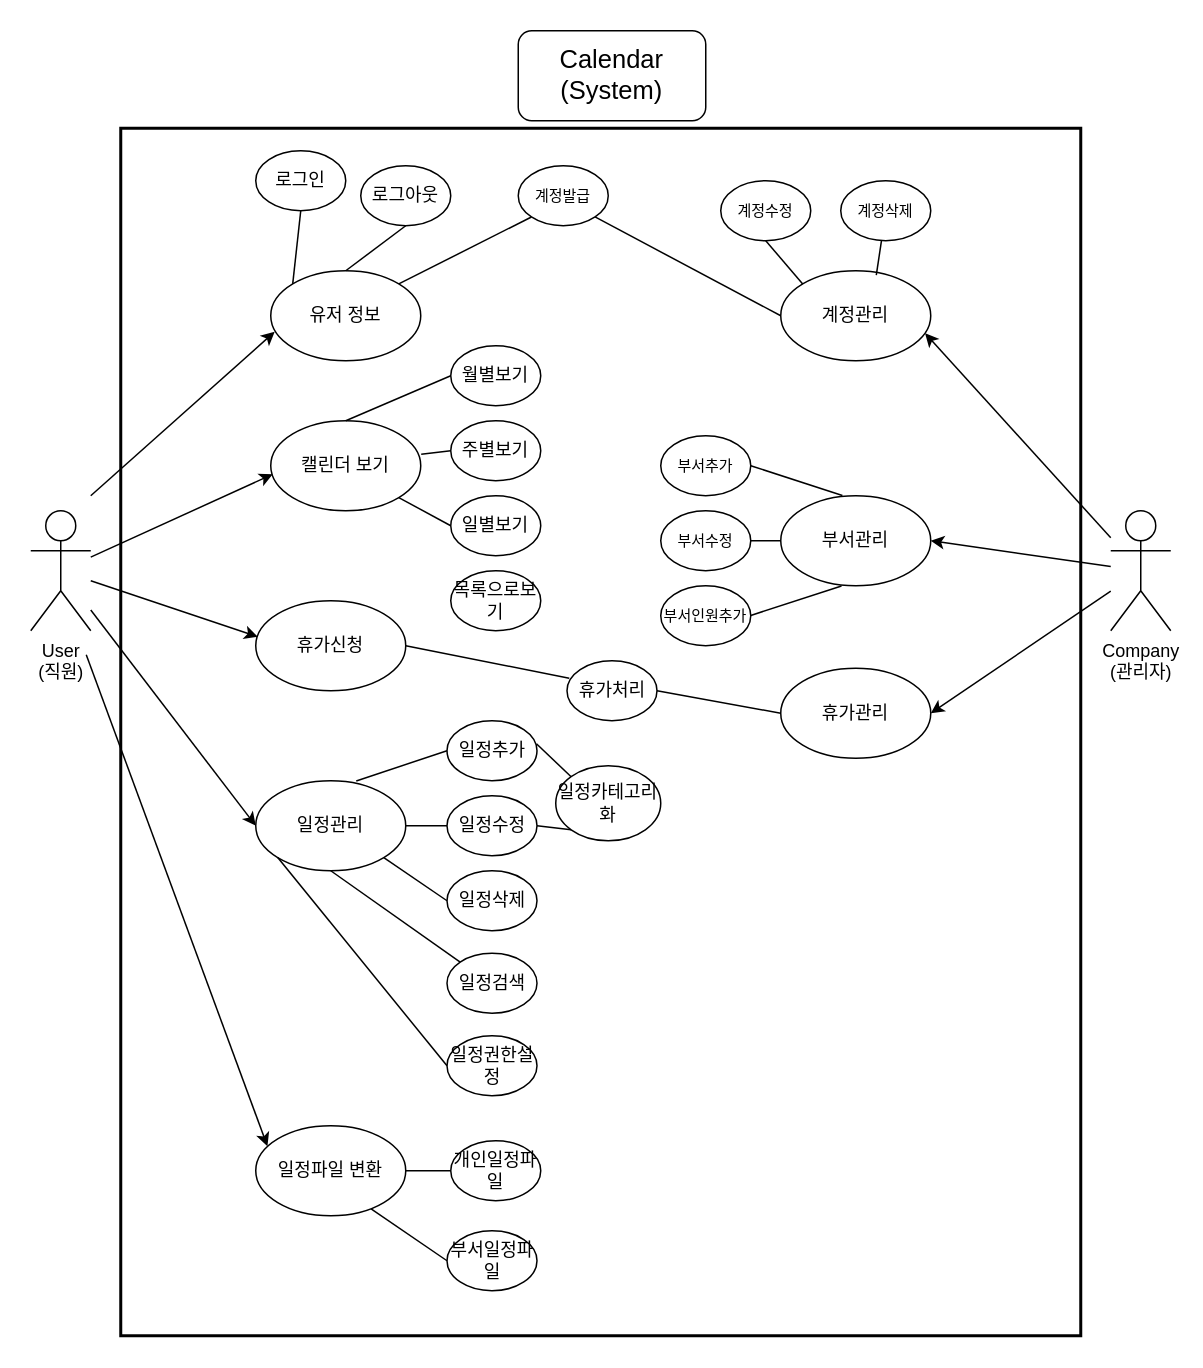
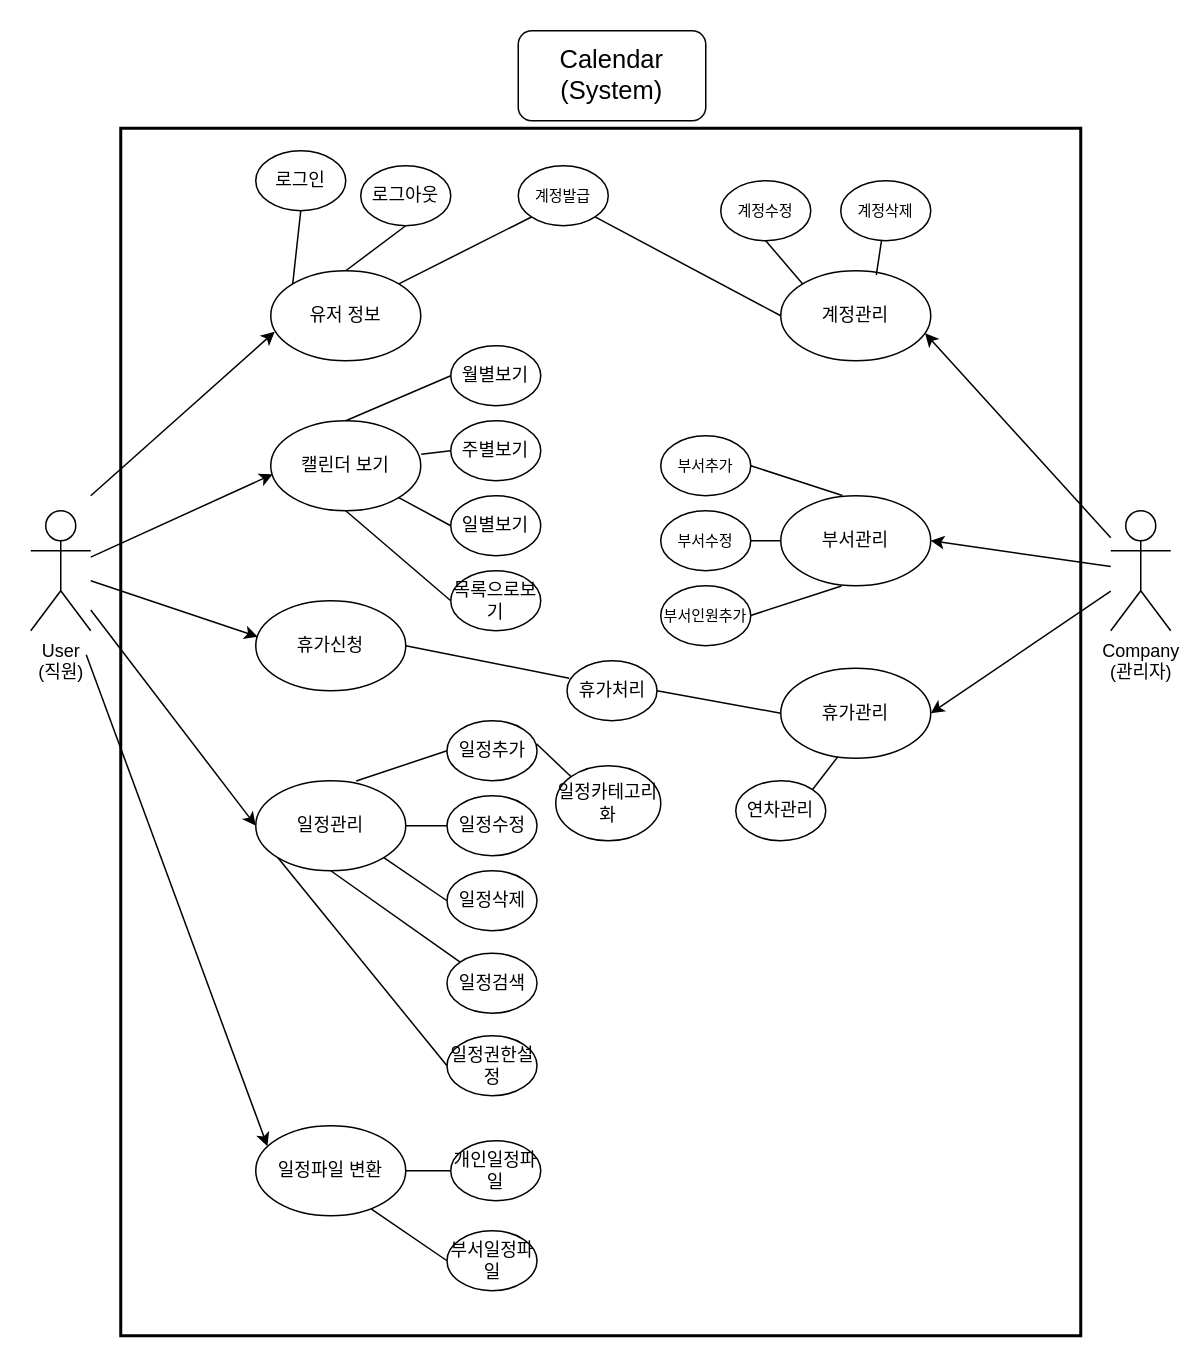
  <mxCell id="0" />
  <mxCell id="1" parent="0" />
  <mxCell id="2" value="" style="rounded=0;whiteSpace=wrap;html=1;glass=0;labelBorderColor=#f00f0f;strokeColor=default;strokeWidth=2;" parent="1" vertex="1"><mxGeometry x="80" y="85" width="640" height="805" as="geometry" /></mxCell>
  <mxCell id="3" value="User&lt;br&gt;(직원)" style="shape=umlActor;verticalLabelPosition=bottom;verticalAlign=top;html=1;outlineConnect=0;" parent="1" vertex="1"><mxGeometry x="20" y="340" width="40" height="80" as="geometry" /></mxCell>
  <mxCell id="4" value="Company&lt;br&gt;(관리자)" style="shape=umlActor;verticalLabelPosition=bottom;verticalAlign=top;html=1;outlineConnect=0;" parent="1" vertex="1"><mxGeometry x="740" y="340" width="40" height="80" as="geometry" /></mxCell>
  <mxCell id="5" value="캘린더 보기" style="ellipse;whiteSpace=wrap;html=1;" parent="1" vertex="1"><mxGeometry x="180" y="280" width="100" height="60" as="geometry" /></mxCell>
  <mxCell id="6" value="월별보기" style="ellipse;whiteSpace=wrap;html=1;" parent="1" vertex="1"><mxGeometry x="300" y="230" width="60" height="40" as="geometry" /></mxCell>
  <mxCell id="7" value="주별보기" style="ellipse;whiteSpace=wrap;html=1;" parent="1" vertex="1"><mxGeometry x="300" y="280" width="60" height="40" as="geometry" /></mxCell>
  <mxCell id="8" value="일별보기" style="ellipse;whiteSpace=wrap;html=1;" parent="1" vertex="1"><mxGeometry x="300" y="330" width="60" height="40" as="geometry" /></mxCell>
  <mxCell id="9" value="" style="endArrow=none;html=1;rounded=0;exitX=0.5;exitY=0;exitDx=0;exitDy=0;entryX=0;entryY=0.5;entryDx=0;entryDy=0;" parent="1" source="5" target="6" edge="1"><mxGeometry width="50" height="50" relative="1" as="geometry"><mxPoint x="280" y="280" as="sourcePoint" /><mxPoint x="330" y="230" as="targetPoint" /></mxGeometry></mxCell>
  <mxCell id="10" value="" style="endArrow=none;html=1;rounded=0;exitX=1.003;exitY=0.372;exitDx=0;exitDy=0;entryX=0;entryY=0.5;entryDx=0;entryDy=0;exitPerimeter=0;" parent="1" source="5" edge="1" target="7"><mxGeometry width="50" height="50" relative="1" as="geometry"><mxPoint x="280" y="360" as="sourcePoint" /><mxPoint x="300" y="300" as="targetPoint" /></mxGeometry></mxCell>
  <mxCell id="11" value="" style="endArrow=none;html=1;rounded=0;exitX=1;exitY=1;exitDx=0;exitDy=0;entryX=0;entryY=0.5;entryDx=0;entryDy=0;" parent="1" source="5" target="8" edge="1"><mxGeometry width="50" height="50" relative="1" as="geometry"><mxPoint x="280" y="410" as="sourcePoint" /><mxPoint x="330" y="360" as="targetPoint" /></mxGeometry></mxCell>
  <mxCell id="12" value="일정관리" style="ellipse;whiteSpace=wrap;html=1;" parent="1" vertex="1"><mxGeometry x="170" y="520" width="100" height="60" as="geometry" /></mxCell>
  <mxCell id="13" value="일정추가" style="ellipse;whiteSpace=wrap;html=1;" parent="1" vertex="1"><mxGeometry x="297.5" y="480" width="60" height="40" as="geometry" /></mxCell>
  <mxCell id="14" value="일정수정" style="ellipse;whiteSpace=wrap;html=1;" parent="1" vertex="1"><mxGeometry x="297.5" y="530" width="60" height="40" as="geometry" /></mxCell>
  <mxCell id="15" value="일정삭제" style="ellipse;whiteSpace=wrap;html=1;" parent="1" vertex="1"><mxGeometry x="297.5" y="580" width="60" height="40" as="geometry" /></mxCell>
  <mxCell id="16" value="" style="endArrow=none;html=1;rounded=0;exitX=0.67;exitY=0.002;exitDx=0;exitDy=0;entryX=0;entryY=0.5;entryDx=0;entryDy=0;exitPerimeter=0;" parent="1" source="12" target="13" edge="1"><mxGeometry width="50" height="50" relative="1" as="geometry"><mxPoint x="260" y="520" as="sourcePoint" /><mxPoint x="330" y="500" as="targetPoint" /></mxGeometry></mxCell>
  <mxCell id="17" value="" style="endArrow=none;html=1;rounded=0;exitX=0.5;exitY=1;exitDx=0;exitDy=0;entryX=0;entryY=0.5;entryDx=0;entryDy=0;" parent="1" target="14" edge="1"><mxGeometry width="50" height="50" relative="1" as="geometry"><mxPoint x="270" y="550" as="sourcePoint" /><mxPoint x="340" y="570" as="targetPoint" /></mxGeometry></mxCell>
  <mxCell id="18" value="일정카테고리화" style="ellipse;whiteSpace=wrap;html=1;" parent="1" vertex="1"><mxGeometry x="370" y="510" width="70" height="50" as="geometry" /></mxCell>
  <mxCell id="19" value="" style="endArrow=none;html=1;rounded=0;exitX=0.994;exitY=0.384;exitDx=0;exitDy=0;exitPerimeter=0;entryX=0;entryY=0;entryDx=0;entryDy=0;" parent="1" source="13" edge="1" target="18"><mxGeometry width="50" height="50" relative="1" as="geometry"><mxPoint x="394" y="499.58" as="sourcePoint" /><mxPoint x="410" y="507" as="targetPoint" /></mxGeometry></mxCell>
- <mxCell id="20" value="" style="endArrow=none;html=1;rounded=0;exitX=1;exitY=0.5;exitDx=0;exitDy=0;entryX=0;entryY=1;entryDx=0;entryDy=0;" parent="1" source="14" target="18" edge="1"><mxGeometry width="50" height="50" relative="1" as="geometry"><mxPoint x="404" y="481.58" as="sourcePoint" /><mxPoint x="430" y="497" as="targetPoint" /></mxGeometry></mxCell>
  <mxCell id="21" value="일정검색" style="ellipse;whiteSpace=wrap;html=1;" parent="1" vertex="1"><mxGeometry x="297.5" y="635" width="60" height="40" as="geometry" /></mxCell>
  <mxCell id="22" value="" style="endArrow=none;html=1;rounded=0;exitX=0.5;exitY=1;exitDx=0;exitDy=0;entryX=0;entryY=0;entryDx=0;entryDy=0;" parent="1" source="12" target="21" edge="1"><mxGeometry width="50" height="50" relative="1" as="geometry"><mxPoint x="280" y="705" as="sourcePoint" /><mxPoint x="330" y="655" as="targetPoint" /></mxGeometry></mxCell>
  <mxCell id="23" value="" style="endArrow=classic;html=1;rounded=0;entryX=0;entryY=0.5;entryDx=0;entryDy=0;" parent="1" target="12" edge="1" source="3"><mxGeometry width="50" height="50" relative="1" as="geometry"><mxPoint x="70" y="390" as="sourcePoint" /><mxPoint x="200" y="500" as="targetPoint" /></mxGeometry></mxCell>
  <mxCell id="24" value="Calendar&lt;br&gt;(System)" style="rounded=1;whiteSpace=wrap;html=1;fontSize=17;" parent="1" vertex="1"><mxGeometry x="345" y="20" width="125" height="60" as="geometry" /></mxCell>
  <mxCell id="25" value="유저 정보" style="ellipse;whiteSpace=wrap;html=1;" parent="1" vertex="1"><mxGeometry x="180" y="180" width="100" height="60" as="geometry" /></mxCell>
  <mxCell id="26" value="" style="endArrow=classic;html=1;rounded=0;entryX=0.026;entryY=0.678;entryDx=0;entryDy=0;entryPerimeter=0;" parent="1" target="25" edge="1"><mxGeometry width="50" height="50" relative="1" as="geometry"><mxPoint x="60" y="330" as="sourcePoint" /><mxPoint x="200" y="220" as="targetPoint" /></mxGeometry></mxCell>
  <mxCell id="27" value="로그인" style="ellipse;whiteSpace=wrap;html=1;" parent="1" vertex="1"><mxGeometry x="170" y="100" width="60" height="40" as="geometry" /></mxCell>
  <mxCell id="28" value="" style="endArrow=none;html=1;rounded=0;entryX=0.5;entryY=1;entryDx=0;entryDy=0;exitX=0;exitY=0;exitDx=0;exitDy=0;" parent="1" source="25" target="27" edge="1"><mxGeometry width="50" height="50" relative="1" as="geometry"><mxPoint x="400" y="419" as="sourcePoint" /><mxPoint x="420" y="432" as="targetPoint" /></mxGeometry></mxCell>
  <mxCell id="29" value="&lt;span style=&quot;font-size: 10px;&quot;&gt;계정발급&lt;br&gt;&lt;/span&gt;" style="ellipse;whiteSpace=wrap;html=1;" parent="1" vertex="1"><mxGeometry x="345" y="110" width="60" height="40" as="geometry" /></mxCell>
  <mxCell id="30" value="" style="endArrow=none;html=1;rounded=0;entryX=0;entryY=1;entryDx=0;entryDy=0;exitX=1;exitY=0;exitDx=0;exitDy=0;" parent="1" source="25" target="29" edge="1"><mxGeometry width="50" height="50" relative="1" as="geometry"><mxPoint x="270" y="190" as="sourcePoint" /><mxPoint x="280" y="160" as="targetPoint" /></mxGeometry></mxCell>
  <mxCell id="31" value="" style="endArrow=classic;html=1;rounded=0;entryX=0.014;entryY=0.594;entryDx=0;entryDy=0;entryPerimeter=0;" parent="1" target="5" edge="1" source="3"><mxGeometry width="50" height="50" relative="1" as="geometry"><mxPoint x="70" y="350" as="sourcePoint" /><mxPoint x="200" y="348" as="targetPoint" /></mxGeometry></mxCell>
  <mxCell id="32" value="로그아웃" style="ellipse;whiteSpace=wrap;html=1;" parent="1" vertex="1"><mxGeometry x="240" y="110" width="60" height="40" as="geometry" /></mxCell>
  <mxCell id="33" value="" style="endArrow=none;html=1;rounded=0;exitX=0.5;exitY=1;exitDx=0;exitDy=0;entryX=0.5;entryY=0;entryDx=0;entryDy=0;" parent="1" source="32" target="25" edge="1"><mxGeometry width="50" height="50" relative="1" as="geometry"><mxPoint x="419" y="421" as="sourcePoint" /><mxPoint x="439" y="434" as="targetPoint" /></mxGeometry></mxCell>
  <mxCell id="34" value="계정관리" style="ellipse;whiteSpace=wrap;html=1;" parent="1" vertex="1"><mxGeometry x="520" y="180" width="100" height="60" as="geometry" /></mxCell>
  <mxCell id="35" value="&lt;span style=&quot;font-size: 10px;&quot;&gt;계정삭제&lt;/span&gt;" style="ellipse;whiteSpace=wrap;html=1;" parent="1" vertex="1"><mxGeometry x="560" y="120" width="60" height="40" as="geometry" /></mxCell>
  <mxCell id="36" value="&lt;span style=&quot;font-size: 10px;&quot;&gt;계정수정&lt;br&gt;&lt;/span&gt;" style="ellipse;whiteSpace=wrap;html=1;" parent="1" vertex="1"><mxGeometry x="480" y="120" width="60" height="40" as="geometry" /></mxCell>
  <mxCell id="37" value="" style="endArrow=none;html=1;rounded=0;exitX=0.637;exitY=0.048;exitDx=0;exitDy=0;exitPerimeter=0;" parent="1" source="34" target="35" edge="1"><mxGeometry width="50" height="50" relative="1" as="geometry"><mxPoint x="450" y="370" as="sourcePoint" /><mxPoint x="500" y="320" as="targetPoint" /></mxGeometry></mxCell>
  <mxCell id="38" value="" style="endArrow=none;html=1;rounded=0;exitX=0;exitY=0;exitDx=0;exitDy=0;entryX=0.5;entryY=1;entryDx=0;entryDy=0;" parent="1" source="34" target="36" edge="1"><mxGeometry width="50" height="50" relative="1" as="geometry"><mxPoint x="479" y="195" as="sourcePoint" /><mxPoint x="484" y="175" as="targetPoint" /></mxGeometry></mxCell>
  <mxCell id="39" value="" style="endArrow=none;html=1;rounded=0;exitX=0;exitY=0.5;exitDx=0;exitDy=0;entryX=1;entryY=1;entryDx=0;entryDy=0;" parent="1" source="34" target="29" edge="1"><mxGeometry width="50" height="50" relative="1" as="geometry"><mxPoint x="449" y="209" as="sourcePoint" /><mxPoint x="434" y="180" as="targetPoint" /></mxGeometry></mxCell>
  <mxCell id="40" value="휴가관리" style="ellipse;whiteSpace=wrap;html=1;" parent="1" vertex="1"><mxGeometry x="520" y="445" width="100" height="60" as="geometry" /></mxCell>
  <mxCell id="41" value="" style="endArrow=classic;html=1;rounded=0;entryX=1;entryY=0.5;entryDx=0;entryDy=0;" parent="1" target="40" edge="1" source="4"><mxGeometry width="50" height="50" relative="1" as="geometry"><mxPoint x="739.7" y="440" as="sourcePoint" /><mxPoint x="579.7" y="300" as="targetPoint" /></mxGeometry></mxCell>
  <mxCell id="42" value="일정권한설정" style="ellipse;whiteSpace=wrap;html=1;" parent="1" vertex="1"><mxGeometry x="297.5" y="690" width="60" height="40" as="geometry" /></mxCell>
  <mxCell id="43" value="" style="endArrow=none;html=1;rounded=0;entryX=0;entryY=1;entryDx=0;entryDy=0;exitX=0;exitY=0.5;exitDx=0;exitDy=0;" parent="1" source="42" target="12" edge="1"><mxGeometry width="50" height="50" relative="1" as="geometry"><mxPoint x="190" y="660" as="sourcePoint" /><mxPoint x="240" y="610" as="targetPoint" /></mxGeometry></mxCell>
  <mxCell id="44" value="휴가처리" style="ellipse;whiteSpace=wrap;html=1;" parent="1" vertex="1"><mxGeometry x="377.5" y="440" width="60" height="40" as="geometry" /></mxCell>
  <mxCell id="45" value="" style="endArrow=none;html=1;rounded=0;exitX=0;exitY=0.5;exitDx=0;exitDy=0;entryX=1;entryY=0.5;entryDx=0;entryDy=0;" parent="1" source="40" target="44" edge="1"><mxGeometry width="50" height="50" relative="1" as="geometry"><mxPoint x="584.7" y="538" as="sourcePoint" /><mxPoint x="540.7" y="520" as="targetPoint" /></mxGeometry></mxCell>
  <mxCell id="46" value="휴가신청" style="ellipse;whiteSpace=wrap;html=1;" parent="1" vertex="1"><mxGeometry x="170" y="400" width="100" height="60" as="geometry" /></mxCell>
  <mxCell id="47" value="" style="endArrow=classic;html=1;rounded=0;entryX=0.014;entryY=0.4;entryDx=0;entryDy=0;entryPerimeter=0;" parent="1" target="46" edge="1" source="3"><mxGeometry width="50" height="50" relative="1" as="geometry"><mxPoint x="70" y="370" as="sourcePoint" /><mxPoint x="200" y="430" as="targetPoint" /></mxGeometry></mxCell>
  <mxCell id="48" value="" style="endArrow=none;html=1;rounded=0;exitX=1;exitY=0.5;exitDx=0;exitDy=0;entryX=0.025;entryY=0.292;entryDx=0;entryDy=0;entryPerimeter=0;" parent="1" source="46" target="44" edge="1"><mxGeometry width="50" height="50" relative="1" as="geometry"><mxPoint x="270" y="487.32" as="sourcePoint" /><mxPoint x="459.7" y="410" as="targetPoint" /></mxGeometry></mxCell>
  <mxCell id="49" value="부서관리" style="ellipse;whiteSpace=wrap;html=1;" parent="1" vertex="1"><mxGeometry x="520" y="330" width="100" height="60" as="geometry" /></mxCell>
  <mxCell id="50" value="" style="endArrow=classic;html=1;rounded=0;entryX=1;entryY=0.5;entryDx=0;entryDy=0;" parent="1" target="49" edge="1" source="4"><mxGeometry width="50" height="50" relative="1" as="geometry"><mxPoint x="730" y="370" as="sourcePoint" /><mxPoint x="640" y="190" as="targetPoint" /></mxGeometry></mxCell>
  <mxCell id="51" value="" style="endArrow=none;html=1;rounded=0;exitX=1;exitY=1;exitDx=0;exitDy=0;entryX=0;entryY=0.5;entryDx=0;entryDy=0;" parent="1" source="12" target="15" edge="1"><mxGeometry width="50" height="50" relative="1" as="geometry"><mxPoint x="280" y="560" as="sourcePoint" /><mxPoint x="307" y="560" as="targetPoint" /></mxGeometry></mxCell>
  <mxCell id="52" value="목록으로보기" style="ellipse;whiteSpace=wrap;html=1;" vertex="1" parent="1"><mxGeometry x="300" y="380" width="60" height="40" as="geometry" /></mxCell>
+ <mxCell id="53" value="" style="endArrow=none;html=1;rounded=0;exitX=0.5;exitY=1;exitDx=0;exitDy=0;entryX=0;entryY=0.5;entryDx=0;entryDy=0;" edge="1" parent="1" source="5" target="52"><mxGeometry width="50" height="50" relative="1" as="geometry"><mxPoint x="228" y="364" as="sourcePoint" /><mxPoint x="298" y="374" as="targetPoint" /></mxGeometry></mxCell>
+ <mxCell id="54" value="연차관리" style="ellipse;whiteSpace=wrap;html=1;" vertex="1" parent="1"><mxGeometry x="490" y="520" width="60" height="40" as="geometry" /></mxCell>
+ <mxCell id="55" value="" style="endArrow=none;html=1;rounded=0;exitX=1;exitY=0;exitDx=0;exitDy=0;entryX=0.38;entryY=0.985;entryDx=0;entryDy=0;entryPerimeter=0;" edge="1" parent="1" source="54" target="40"><mxGeometry width="50" height="50" relative="1" as="geometry"><mxPoint x="397" y="341" as="sourcePoint" /><mxPoint x="432" y="360" as="targetPoint" /></mxGeometry></mxCell>
  <mxCell id="56" value="&lt;span style=&quot;font-size: 10px;&quot;&gt;부서추가&lt;/span&gt;" style="ellipse;whiteSpace=wrap;html=1;" vertex="1" parent="1"><mxGeometry x="440" y="290" width="60" height="40" as="geometry" /></mxCell>
  <mxCell id="57" value="&lt;span style=&quot;font-size: 10px;&quot;&gt;부서수정&lt;/span&gt;" style="ellipse;whiteSpace=wrap;html=1;" vertex="1" parent="1"><mxGeometry x="440" y="340" width="60" height="40" as="geometry" /></mxCell>
  <mxCell id="58" value="&lt;span style=&quot;font-size: 10px;&quot;&gt;부서인원추가&lt;/span&gt;" style="ellipse;whiteSpace=wrap;html=1;" vertex="1" parent="1"><mxGeometry x="440" y="390" width="60" height="40" as="geometry" /></mxCell>
  <mxCell id="59" value="" style="endArrow=none;html=1;rounded=0;entryX=1;entryY=0.5;entryDx=0;entryDy=0;exitX=0.411;exitY=-0.002;exitDx=0;exitDy=0;exitPerimeter=0;" edge="1" parent="1" source="49" target="56"><mxGeometry width="50" height="50" relative="1" as="geometry"><mxPoint x="560" y="330" as="sourcePoint" /><mxPoint x="494.7" y="311" as="targetPoint" /></mxGeometry></mxCell>
  <mxCell id="60" value="" style="endArrow=none;html=1;rounded=0;entryX=1;entryY=0.5;entryDx=0;entryDy=0;exitX=0;exitY=0.5;exitDx=0;exitDy=0;" edge="1" parent="1" source="49" target="57"><mxGeometry width="50" height="50" relative="1" as="geometry"><mxPoint x="560" y="378" as="sourcePoint" /><mxPoint x="500" y="358" as="targetPoint" /></mxGeometry></mxCell>
  <mxCell id="61" value="" style="endArrow=none;html=1;rounded=0;entryX=1;entryY=0.5;entryDx=0;entryDy=0;exitX=0.405;exitY=1.002;exitDx=0;exitDy=0;exitPerimeter=0;" edge="1" parent="1" source="49"><mxGeometry width="50" height="50" relative="1" as="geometry"><mxPoint x="520" y="409.8" as="sourcePoint" /><mxPoint x="500" y="409.8" as="targetPoint" /></mxGeometry></mxCell>
  <mxCell id="62" value="" style="endArrow=classic;html=1;rounded=0;entryX=0.962;entryY=0.695;entryDx=0;entryDy=0;entryPerimeter=0;" edge="1" parent="1" source="4" target="34"><mxGeometry width="50" height="50" relative="1" as="geometry"><mxPoint x="584.7" y="280" as="sourcePoint" /><mxPoint x="634.7" y="230" as="targetPoint" /></mxGeometry></mxCell>
  <mxCell id="63" value="일정파일 변환" style="ellipse;whiteSpace=wrap;html=1;" vertex="1" parent="1"><mxGeometry x="170" y="750" width="100" height="60" as="geometry" /></mxCell>
  <mxCell id="64" value="" style="endArrow=classic;html=1;rounded=0;entryX=0.078;entryY=0.228;entryDx=0;entryDy=0;entryPerimeter=0;" edge="1" parent="1" target="63"><mxGeometry width="50" height="50" relative="1" as="geometry"><mxPoint x="57" y="436" as="sourcePoint" /><mxPoint x="167" y="580" as="targetPoint" /></mxGeometry></mxCell>
  <mxCell id="65" value="개인일정파일" style="ellipse;whiteSpace=wrap;html=1;" vertex="1" parent="1"><mxGeometry x="300" y="760" width="60" height="40" as="geometry" /></mxCell>
  <mxCell id="66" value="부서일정파일" style="ellipse;whiteSpace=wrap;html=1;" vertex="1" parent="1"><mxGeometry x="297.5" y="820" width="60" height="40" as="geometry" /></mxCell>
  <mxCell id="67" value="" style="endArrow=none;html=1;rounded=0;exitX=1;exitY=0.5;exitDx=0;exitDy=0;entryX=0;entryY=0.5;entryDx=0;entryDy=0;" edge="1" parent="1" source="63" target="65"><mxGeometry width="50" height="50" relative="1" as="geometry"><mxPoint x="270" y="781" as="sourcePoint" /><mxPoint x="313" y="810" as="targetPoint" /></mxGeometry></mxCell>
  <mxCell id="68" value="" style="endArrow=none;html=1;rounded=0;exitX=0.769;exitY=0.923;exitDx=0;exitDy=0;entryX=0;entryY=0.5;entryDx=0;entryDy=0;exitPerimeter=0;" edge="1" parent="1" source="63" target="66"><mxGeometry width="50" height="50" relative="1" as="geometry"><mxPoint x="255" y="800" as="sourcePoint" /><mxPoint x="285" y="800" as="targetPoint" /></mxGeometry></mxCell>
